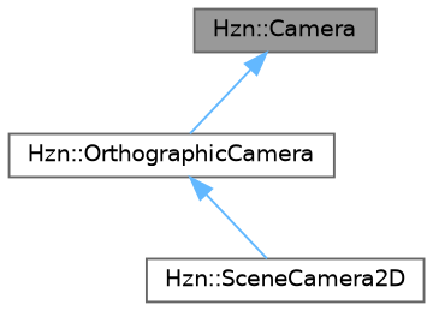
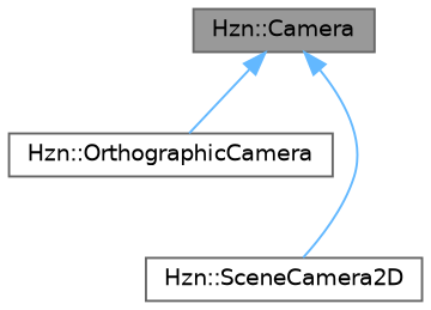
  digraph {
    node [color=gray40 fillcolor=white fontname=Helvetica fontsize=10 shape=box style=filled]
    edge [color=steelblue1 dir=back fontname=Helvetica fontsize=10 labelfontname=Helvetica labelfontsize=10 style=solid]
    n1 [fillcolor=grey60 fontcolor=black height=0.2 label="Hzn::Camera" width=0.4]
    n2 [height=0.2 label="Hzn::OrthographicCamera" width=0.4]
    n3 [height=0.2 label="Hzn::SceneCamera2D" width=0.4]
    n1 -> n2
-   n2 -> n3
+   n1 -> n3
  }
